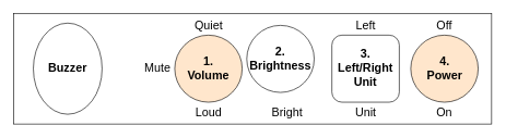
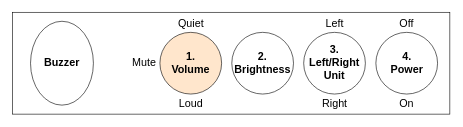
  <mxCell id="0" />
  <mxCell id="1" parent="0" />
  <mxCell id="2" value="" style="rounded=0;whiteSpace=wrap;html=1;" vertex="1" parent="1"><mxGeometry x="20" y="20" width="730" height="170" as="geometry" /></mxCell>
- <mxCell id="3" value="&lt;font style=&quot;font-size: 18px&quot;&gt;&lt;b&gt;4.&lt;br&gt;Power&lt;/b&gt;&lt;/font&gt;" style="ellipse;whiteSpace=wrap;html=1;aspect=fixed;fillColor=#ffe6cc;" vertex="1" parent="1"><mxGeometry x="626.5" y="53.5" width="103" height="103" as="geometry" /></mxCell>
- <mxCell id="4" value="&lt;font style=&quot;font-size: 18px&quot;&gt;&lt;b&gt;3.&lt;br&gt;Left/Right&lt;br&gt;Unit&lt;/b&gt;&lt;/font&gt;" style="whiteSpace=wrap;html=1;aspect=fixed;rounded=1;" vertex="1" parent="1"><mxGeometry x="506" y="53.5" width="103" height="103" as="geometry" /></mxCell>
- <mxCell id="5" value="&lt;font style=&quot;font-size: 18px&quot;&gt;&lt;b&gt;2.&lt;br&gt;Brightness&lt;/b&gt;&lt;/font&gt;" style="ellipse;whiteSpace=wrap;html=1;aspect=fixed;" vertex="1" parent="1"><mxGeometry x="376" y="38.5" width="103" height="103" as="geometry" /></mxCell>
+ <mxCell id="3" value="&lt;font style=&quot;font-size: 18px&quot;&gt;&lt;b&gt;4.&lt;br&gt;Power&lt;/b&gt;&lt;/font&gt;" style="ellipse;whiteSpace=wrap;html=1;aspect=fixed;" vertex="1" parent="1"><mxGeometry x="626.5" y="53.5" width="103" height="103" as="geometry" /></mxCell>
+ <mxCell id="4" value="&lt;font style=&quot;font-size: 18px&quot;&gt;&lt;b&gt;3.&lt;br&gt;Left/Right&lt;br&gt;Unit&lt;/b&gt;&lt;/font&gt;" style="ellipse;whiteSpace=wrap;html=1;aspect=fixed;" vertex="1" parent="1"><mxGeometry x="506" y="53.5" width="103" height="103" as="geometry" /></mxCell>
+ <mxCell id="5" value="&lt;font style=&quot;font-size: 18px&quot;&gt;&lt;b&gt;2.&lt;br&gt;Brightness&lt;/b&gt;&lt;/font&gt;" style="ellipse;whiteSpace=wrap;html=1;aspect=fixed;" vertex="1" parent="1"><mxGeometry x="386" y="53.5" width="103" height="103" as="geometry" /></mxCell>
  <mxCell id="6" value="&lt;font style=&quot;font-size: 18px&quot;&gt;&lt;b&gt;1.&lt;br&gt;Volume&lt;/b&gt;&lt;/font&gt;" style="ellipse;whiteSpace=wrap;html=1;aspect=fixed;fillColor=#ffe6cc;" vertex="1" parent="1"><mxGeometry x="266" y="53.5" width="103" height="103" as="geometry" /></mxCell>
  <mxCell id="7" value="&lt;font style=&quot;font-size: 18px&quot;&gt;&lt;b&gt;Buzzer&lt;/b&gt;&lt;/font&gt;" style="ellipse;whiteSpace=wrap;html=1;aspect=fixed;" vertex="1" parent="1"><mxGeometry x="50" y="35" width="105" height="140" as="geometry" /></mxCell>
  <mxCell id="8" value="Off" style="text;html=1;strokeColor=none;fillColor=none;align=center;verticalAlign=middle;whiteSpace=wrap;rounded=0;fontSize=18;" vertex="1" parent="1"><mxGeometry x="648" y="23.5" width="60" height="30" as="geometry" /></mxCell>
  <mxCell id="9" value="On" style="text;html=1;strokeColor=none;fillColor=none;align=center;verticalAlign=middle;whiteSpace=wrap;rounded=0;fontSize=18;" vertex="1" parent="1"><mxGeometry x="648" y="156.5" width="60" height="30" as="geometry" /></mxCell>
  <mxCell id="10" value="Left" style="text;html=1;strokeColor=none;fillColor=none;align=center;verticalAlign=middle;whiteSpace=wrap;rounded=0;fontSize=18;" vertex="1" parent="1"><mxGeometry x="527.5" y="23.5" width="60" height="30" as="geometry" /></mxCell>
- <mxCell id="11" value="Unit" style="text;html=1;strokeColor=none;fillColor=none;align=center;verticalAlign=middle;whiteSpace=wrap;rounded=0;fontSize=18;" vertex="1" parent="1"><mxGeometry x="527.5" y="156.5" width="60" height="30" as="geometry" /></mxCell>
- <mxCell id="12" value="Bright" style="text;html=1;strokeColor=none;fillColor=none;align=center;verticalAlign=middle;whiteSpace=wrap;rounded=0;fontSize=18;" vertex="1" parent="1"><mxGeometry x="407.5" y="156.5" width="60" height="30" as="geometry" /></mxCell>
+ <mxCell id="11" value="Right" style="text;html=1;strokeColor=none;fillColor=none;align=center;verticalAlign=middle;whiteSpace=wrap;rounded=0;fontSize=18;" vertex="1" parent="1"><mxGeometry x="527.5" y="156.5" width="60" height="30" as="geometry" /></mxCell>
  <mxCell id="13" value="Quiet" style="text;html=1;strokeColor=none;fillColor=none;align=center;verticalAlign=middle;whiteSpace=wrap;rounded=0;fontSize=18;" vertex="1" parent="1"><mxGeometry x="287.5" y="23.5" width="60" height="30" as="geometry" /></mxCell>
  <mxCell id="14" value="Loud" style="text;html=1;strokeColor=none;fillColor=none;align=center;verticalAlign=middle;whiteSpace=wrap;rounded=0;fontSize=18;" vertex="1" parent="1"><mxGeometry x="287.5" y="156.5" width="60" height="30" as="geometry" /></mxCell>
  <mxCell id="15" value="Mute" style="text;html=1;strokeColor=none;fillColor=none;align=center;verticalAlign=middle;whiteSpace=wrap;rounded=0;fontSize=18;" vertex="1" parent="1"><mxGeometry x="210" y="90" width="60" height="30" as="geometry" /></mxCell>
